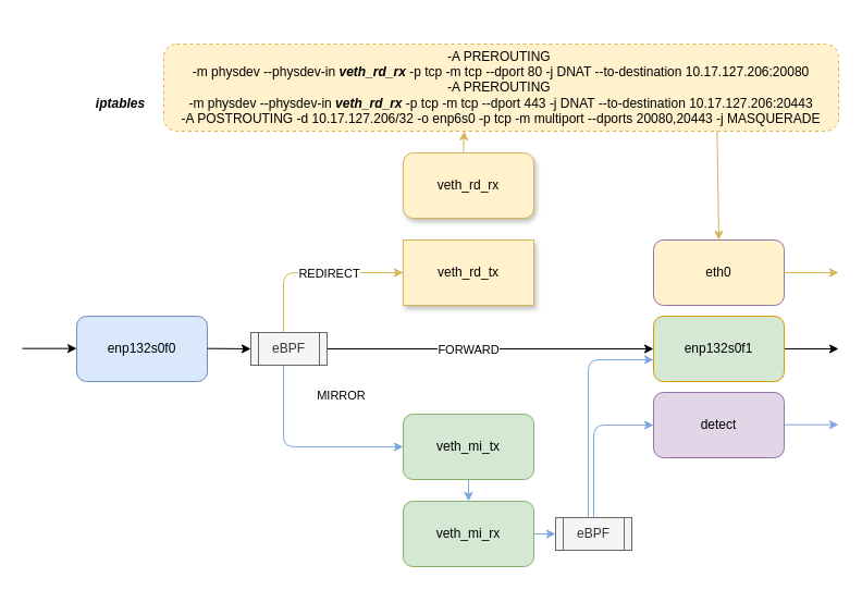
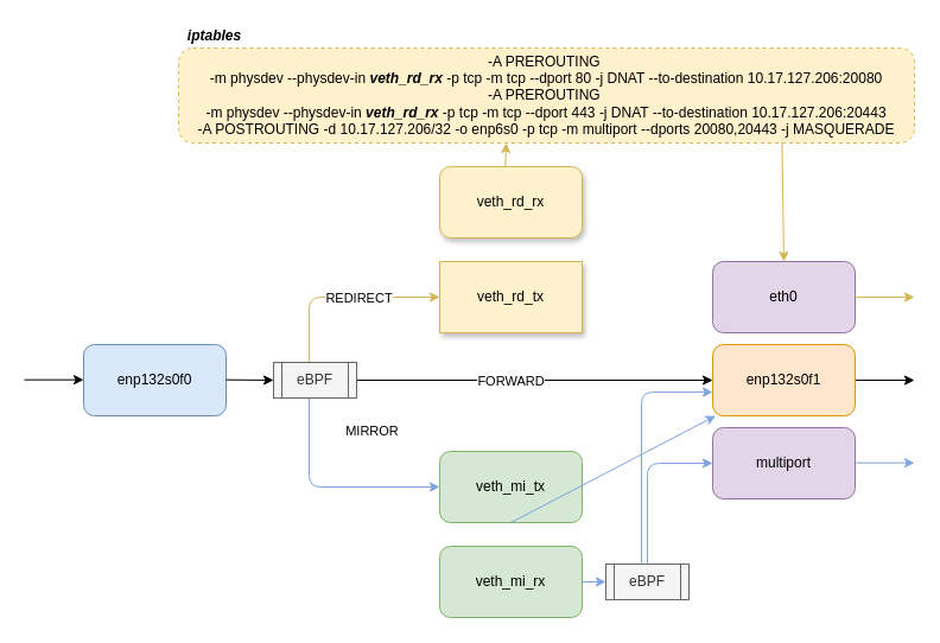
  <mxCell id="0" />
  <mxCell id="1" parent="0" />
  <mxCell id="2" value="veth_mi_tx" style="rounded=1;whiteSpace=wrap;html=1;fillColor=#d5e8d4;strokeColor=#82b366;" parent="1" vertex="1"><mxGeometry x="370" y="380" width="120" height="60" as="geometry" /></mxCell>
  <mxCell id="3" value="veth_rd_tx" style="whiteSpace=wrap;html=1;fillColor=#fff2cc;strokeColor=#d6b656;shadow=1;rounded=0;" parent="1" vertex="1"><mxGeometry x="370" y="220" width="120" height="60" as="geometry" /></mxCell>
  <mxCell id="4" value="" style="endArrow=classic;html=1;entryX=0;entryY=0.5;entryDx=0;entryDy=0;fillColor=#fff2cc;strokeColor=#d6b656;exitX=0.5;exitY=0;exitDx=0;exitDy=0;" parent="1" target="3" edge="1"><mxGeometry width="50" height="50" relative="1" as="geometry"><mxPoint x="260" y="305" as="sourcePoint" /><mxPoint x="470" y="260" as="targetPoint" /><Array as="points"><mxPoint x="260" y="250" /></Array></mxGeometry></mxCell>
  <mxCell id="5" value="REDIRECT" style="edgeLabel;html=1;align=center;verticalAlign=middle;resizable=0;points=[];" parent="4" vertex="1" connectable="0"><mxGeometry x="-0.183" y="-2" relative="1" as="geometry"><mxPoint x="29" y="-2" as="offset" /></mxGeometry></mxCell>
  <mxCell id="6" value="" style="endArrow=classic;html=1;exitX=1;exitY=0.5;exitDx=0;exitDy=0;" parent="1" source="15" edge="1"><mxGeometry width="50" height="50" relative="1" as="geometry"><mxPoint x="370" y="300" as="sourcePoint" /><mxPoint x="770" y="320" as="targetPoint" /></mxGeometry></mxCell>
  <mxCell id="7" value="" style="endArrow=classic;html=1;exitX=0.5;exitY=1;exitDx=0;exitDy=0;entryX=0;entryY=0.5;entryDx=0;entryDy=0;strokeColor=#7EA6E0;" parent="1" target="2" edge="1"><mxGeometry width="50" height="50" relative="1" as="geometry"><mxPoint x="260" y="335" as="sourcePoint" /><mxPoint x="470" y="260" as="targetPoint" /><Array as="points"><mxPoint x="260" y="410" /></Array></mxGeometry></mxCell>
  <mxCell id="8" value="MIRROR" style="edgeLabel;html=1;align=center;verticalAlign=middle;resizable=0;points=[];" parent="7" vertex="1" connectable="0"><mxGeometry x="-0.6" y="1" relative="1" as="geometry"><mxPoint x="51" y="-10" as="offset" /></mxGeometry></mxCell>
  <mxCell id="9" value="&lt;div&gt;-A PREROUTING&amp;nbsp;&lt;/div&gt;-m physdev --physdev-in &lt;b&gt;&lt;i&gt;veth_rd_rx&lt;/i&gt;&lt;/b&gt;&lt;span&gt;&amp;nbsp;-p tcp -m tcp --dport 80 -j DNAT --to-destination 10.17.127.206:20080&lt;/span&gt;&lt;b&gt;&lt;i&gt;&lt;br&gt;&lt;/i&gt;&lt;/b&gt;&lt;div&gt;-A PREROUTING&amp;nbsp;&lt;/div&gt;-m physdev --physdev-in&amp;nbsp;&lt;b&gt;&lt;i&gt;veth_rd_rx&lt;/i&gt;&lt;/b&gt;&lt;span&gt;&amp;nbsp;&lt;/span&gt;&lt;span&gt;-p tcp -m tcp --dport 443 -j DNAT --to-destination 10.17.127.206:20443&lt;/span&gt;&lt;span&gt;&lt;br&gt;&lt;/span&gt;&lt;div&gt;-A POSTROUTING -d 10.17.127.206/32 -o enp6s0 -p tcp -m multiport --dports 20080,20443 -j MASQUERADE&lt;/div&gt;" style="rounded=1;whiteSpace=wrap;html=1;dashed=1;fillColor=#fff2cc;strokeColor=#d6b656;" parent="1" vertex="1"><mxGeometry x="150" y="40" width="620" height="80" as="geometry" /></mxCell>
- <mxCell id="10" value="&lt;b&gt;&lt;i&gt;iptables&lt;/i&gt;&lt;/b&gt;" style="text;html=1;align=center;verticalAlign=middle;resizable=0;points=[];autosize=1;" parent="1" vertex="1"><mxGeometry x="80" y="85" width="60" height="20" as="geometry" /></mxCell>
- <mxCell id="11" value="eth0" style="rounded=1;whiteSpace=wrap;html=1;fillColor=#fff2cc;strokeColor=#9673a6;" parent="1" vertex="1"><mxGeometry x="600" y="220" width="120" height="60" as="geometry" /></mxCell>
+ <mxCell id="10" value="&lt;b&gt;&lt;i&gt;iptables&lt;/i&gt;&lt;/b&gt;" style="text;html=1;align=center;verticalAlign=middle;resizable=0;points=[];autosize=1;" parent="1" vertex="1"><mxGeometry x="150" y="20" width="60" height="20" as="geometry" /></mxCell>
+ <mxCell id="11" value="eth0" style="rounded=1;whiteSpace=wrap;html=1;fillColor=#e1d5e7;strokeColor=#9673a6;" parent="1" vertex="1"><mxGeometry x="600" y="220" width="120" height="60" as="geometry" /></mxCell>
  <mxCell id="12" value="" style="endArrow=classic;html=1;entryX=0.5;entryY=0;entryDx=0;entryDy=0;fillColor=#fff2cc;strokeColor=#d6b656;exitX=0.82;exitY=1;exitDx=0;exitDy=0;exitPerimeter=0;" parent="1" target="11" edge="1" source="9"><mxGeometry width="50" height="50" relative="1" as="geometry"><mxPoint x="710" y="120" as="sourcePoint" /><mxPoint x="580" y="230" as="targetPoint" /></mxGeometry></mxCell>
  <mxCell id="13" value="" style="endArrow=classic;html=1;exitX=1;exitY=0.5;exitDx=0;exitDy=0;fillColor=#fff2cc;strokeColor=#d6b656;" parent="1" source="11" edge="1"><mxGeometry width="50" height="50" relative="1" as="geometry"><mxPoint x="480" y="240" as="sourcePoint" /><mxPoint x="770" y="250" as="targetPoint" /></mxGeometry></mxCell>
  <mxCell id="14" value="veth_rd_rx" style="rounded=1;whiteSpace=wrap;html=1;fillColor=#fff2cc;strokeColor=#d6b656;shadow=1;" parent="1" vertex="1"><mxGeometry x="370" y="140" width="120" height="60" as="geometry" /></mxCell>
- <mxCell id="15" value="&lt;span&gt;enp132s0f1&lt;/span&gt;" style="rounded=1;whiteSpace=wrap;html=1;fillColor=#d5e8d4;strokeColor=#d79b00;" parent="1" vertex="1"><mxGeometry x="600" y="290" width="120" height="60" as="geometry" /></mxCell>
+ <mxCell id="15" value="&lt;span&gt;enp132s0f1&lt;/span&gt;" style="rounded=1;whiteSpace=wrap;html=1;fillColor=#ffe6cc;strokeColor=#d79b00;" parent="1" vertex="1"><mxGeometry x="600" y="290" width="120" height="60" as="geometry" /></mxCell>
  <mxCell id="16" value="" style="endArrow=classic;html=1;exitX=1;exitY=0.5;exitDx=0;exitDy=0;strokeColor=#7EA6E0;" parent="1" edge="1"><mxGeometry width="50" height="50" relative="1" as="geometry"><mxPoint x="720" y="389.66" as="sourcePoint" /><mxPoint x="770" y="389.66" as="targetPoint" /></mxGeometry></mxCell>
  <mxCell id="17" value="veth_mi_rx" style="rounded=1;whiteSpace=wrap;html=1;fillColor=#d5e8d4;strokeColor=#82b366;" vertex="1" parent="1"><mxGeometry x="370" y="460" width="120" height="60" as="geometry" /></mxCell>
  <mxCell id="18" value="" style="endArrow=classic;html=1;exitX=0.461;exitY=-0.011;exitDx=0;exitDy=0;fillColor=#fff2cc;strokeColor=#d6b656;exitPerimeter=0;" edge="1" parent="1" source="14"><mxGeometry width="50" height="50" relative="1" as="geometry"><mxPoint x="440" y="230" as="sourcePoint" /><mxPoint x="426" y="120" as="targetPoint" /></mxGeometry></mxCell>
  <mxCell id="19" value="" style="endArrow=classic;html=1;entryX=0;entryY=0.5;entryDx=0;entryDy=0;" edge="1" parent="1" target="15"><mxGeometry width="50" height="50" relative="1" as="geometry"><mxPoint x="300" y="320" as="sourcePoint" /><mxPoint x="470" y="350" as="targetPoint" /></mxGeometry></mxCell>
  <mxCell id="20" value="FORWARD" style="edgeLabel;html=1;align=center;verticalAlign=middle;resizable=0;points=[];" vertex="1" connectable="0" parent="19"><mxGeometry x="-0.14" relative="1" as="geometry"><mxPoint as="offset" /></mxGeometry></mxCell>
- <mxCell id="21" value="detect" style="rounded=1;whiteSpace=wrap;html=1;fillColor=#e1d5e7;strokeColor=#9673a6;" vertex="1" parent="1"><mxGeometry x="600" y="360" width="120" height="60" as="geometry" /></mxCell>
- <mxCell id="22" value="" style="endArrow=classic;html=1;exitX=0.5;exitY=1;exitDx=0;exitDy=0;strokeColor=#7EA6E0;" edge="1" parent="1" source="2" target="17"><mxGeometry width="50" height="50" relative="1" as="geometry"><mxPoint x="460" y="450" as="sourcePoint" /><mxPoint x="510" y="450" as="targetPoint" /></mxGeometry></mxCell>
+ <mxCell id="21" value="multiport" style="rounded=1;whiteSpace=wrap;html=1;fillColor=#e1d5e7;strokeColor=#9673a6;" vertex="1" parent="1"><mxGeometry x="600" y="360" width="120" height="60" as="geometry" /></mxCell>
+ <mxCell id="22" value="" style="endArrow=classic;html=1;exitX=0.5;exitY=1;exitDx=0;exitDy=0;strokeColor=#7EA6E0;" edge="1" parent="1" source="2" target="15"><mxGeometry width="50" height="50" relative="1" as="geometry"><mxPoint x="460" y="450" as="sourcePoint" /><mxPoint x="510" y="450" as="targetPoint" /></mxGeometry></mxCell>
  <mxCell id="23" value="enp132s0f0" style="rounded=1;whiteSpace=wrap;html=1;fillColor=#dae8fc;strokeColor=#6c8ebf;" vertex="1" parent="1"><mxGeometry x="70" y="290" width="120" height="60" as="geometry" /></mxCell>
  <mxCell id="24" value="" style="endArrow=classic;html=1;exitX=1;exitY=0.5;exitDx=0;exitDy=0;" edge="1" parent="1"><mxGeometry width="50" height="50" relative="1" as="geometry"><mxPoint x="20" y="319.66" as="sourcePoint" /><mxPoint x="70" y="319.66" as="targetPoint" /></mxGeometry></mxCell>
  <mxCell id="25" value="" style="endArrow=classic;html=1;exitX=1;exitY=0.5;exitDx=0;exitDy=0;entryX=0;entryY=0.5;entryDx=0;entryDy=0;" edge="1" parent="1" target="26"><mxGeometry width="50" height="50" relative="1" as="geometry"><mxPoint x="190" y="319.66" as="sourcePoint" /><mxPoint x="220" y="320" as="targetPoint" /></mxGeometry></mxCell>
  <mxCell id="26" value="eBPF" style="shape=process;whiteSpace=wrap;html=1;backgroundOutline=1;fillColor=#f5f5f5;strokeColor=#666666;fontColor=#333333;" vertex="1" parent="1"><mxGeometry x="230" y="305" width="70" height="30" as="geometry" /></mxCell>
  <mxCell id="27" value="eBPF" style="shape=process;whiteSpace=wrap;html=1;backgroundOutline=1;fillColor=#f5f5f5;strokeColor=#666666;fontColor=#333333;" vertex="1" parent="1"><mxGeometry x="510" y="475" width="70" height="30" as="geometry" /></mxCell>
  <mxCell id="28" value="" style="endArrow=classic;html=1;exitX=1;exitY=0.5;exitDx=0;exitDy=0;strokeColor=#7EA6E0;entryX=0;entryY=0.5;entryDx=0;entryDy=0;" edge="1" parent="1" source="17" target="27"><mxGeometry width="50" height="50" relative="1" as="geometry"><mxPoint x="440" y="450" as="sourcePoint" /><mxPoint x="440" y="470" as="targetPoint" /></mxGeometry></mxCell>
  <mxCell id="29" value="" style="endArrow=classic;html=1;exitX=0.5;exitY=0;exitDx=0;exitDy=0;strokeColor=#7EA6E0;entryX=0;entryY=0.5;entryDx=0;entryDy=0;" edge="1" parent="1" source="27" target="21"><mxGeometry width="50" height="50" relative="1" as="geometry"><mxPoint x="500" y="500" as="sourcePoint" /><mxPoint x="520" y="500" as="targetPoint" /><Array as="points"><mxPoint x="545" y="390" /></Array></mxGeometry></mxCell>
  <mxCell id="30" value="" style="endArrow=classic;html=1;exitX=0.384;exitY=0.03;exitDx=0;exitDy=0;exitPerimeter=0;strokeColor=none;" edge="1" parent="1" source="27"><mxGeometry width="50" height="50" relative="1" as="geometry"><mxPoint x="420" y="410" as="sourcePoint" /><mxPoint x="537" y="320" as="targetPoint" /></mxGeometry></mxCell>
  <mxCell id="31" value="" style="endArrow=classic;html=1;exitX=0.5;exitY=0;exitDx=0;exitDy=0;strokeColor=#7EA6E0;entryX=0;entryY=0.667;entryDx=0;entryDy=0;entryPerimeter=0;" edge="1" parent="1" target="15"><mxGeometry width="50" height="50" relative="1" as="geometry"><mxPoint x="540" y="475" as="sourcePoint" /><mxPoint x="595" y="390" as="targetPoint" /><Array as="points"><mxPoint x="540" y="330" /></Array></mxGeometry></mxCell>
